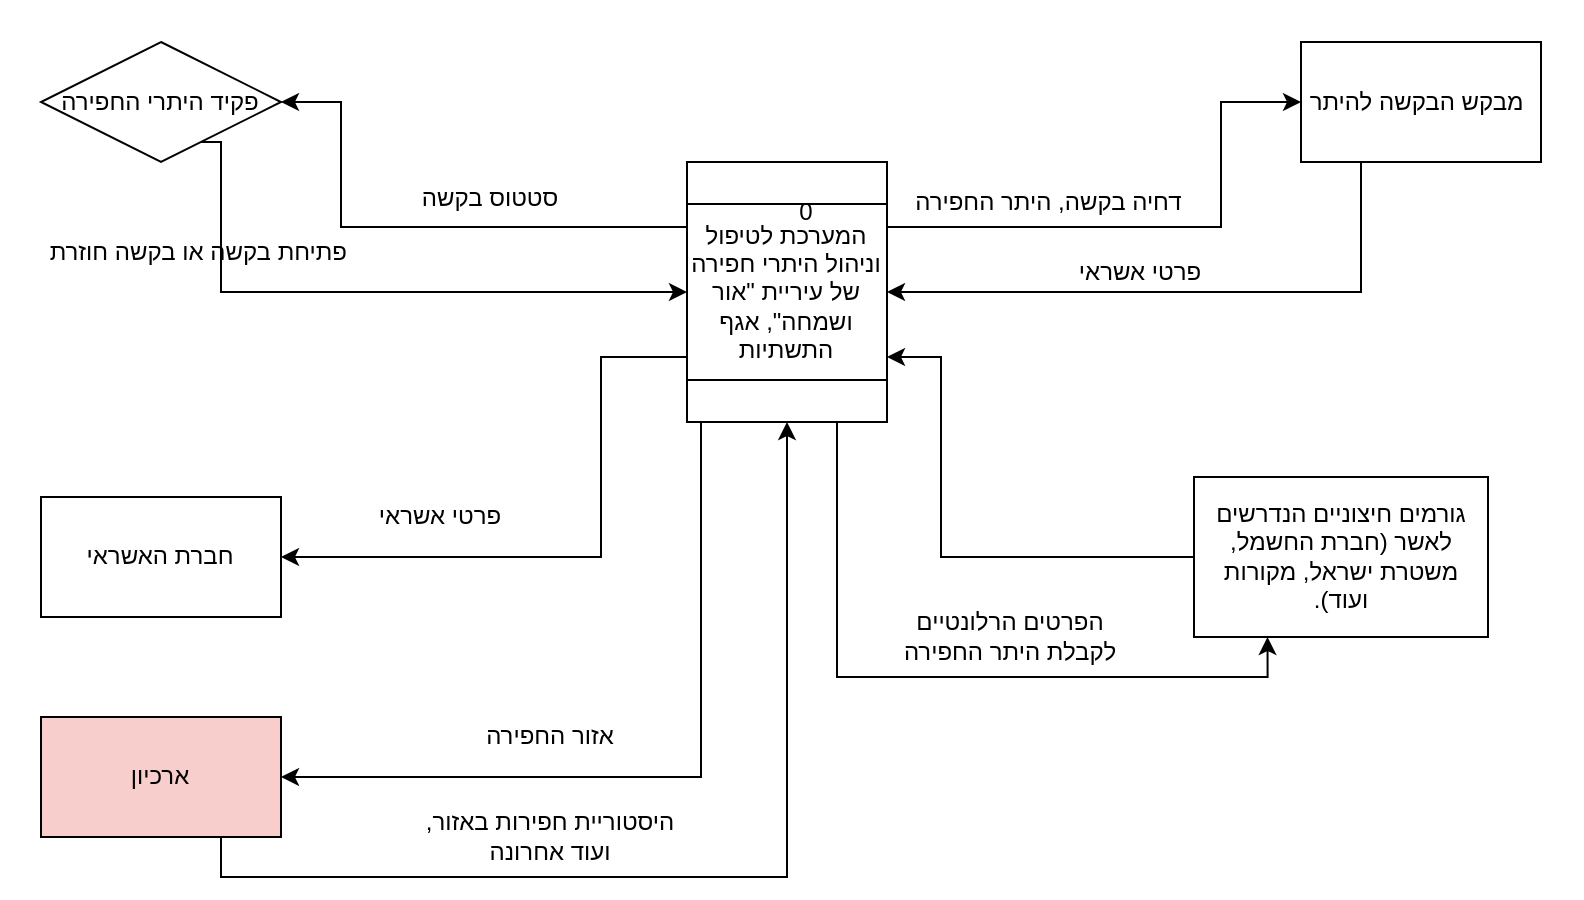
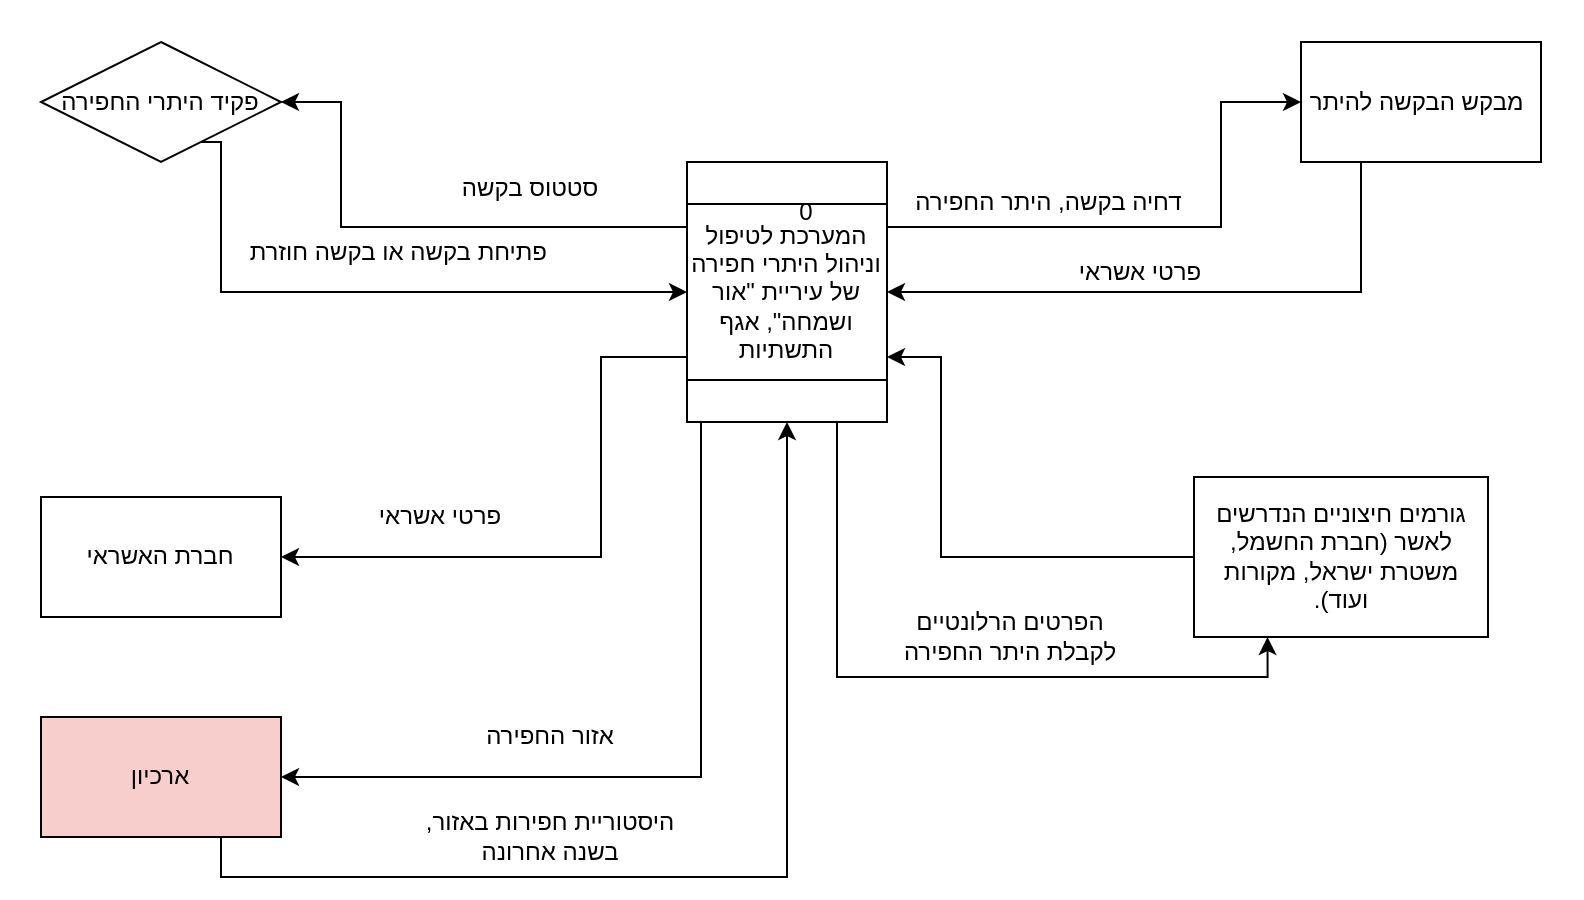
  <mxCell id="0" />
  <mxCell id="1" parent="0" />
  <mxCell id="2" value="" style="group" vertex="1" connectable="0" parent="1"><mxGeometry x="343" y="80.5" width="100" height="130" as="geometry" /></mxCell>
  <mxCell id="3" value="המערכת לטיפול וניהול היתרי חפירה של עיריית &quot;אור ושמחה&quot;,&amp;nbsp;אגף התשתיות" style="shape=process;whiteSpace=wrap;html=1;backgroundOutline=1;direction=south;size=0.159;" parent="2" vertex="1"><mxGeometry width="100" height="130" as="geometry" /></mxCell>
  <mxCell id="4" value="0" style="text;html=1;strokeColor=none;fillColor=none;align=center;verticalAlign=middle;whiteSpace=wrap;rounded=0;" parent="2" vertex="1"><mxGeometry x="40" y="15" width="40" height="20" as="geometry" /></mxCell>
  <mxCell id="5" style="edgeStyle=orthogonalEdgeStyle;rounded=0;orthogonalLoop=1;jettySize=auto;html=1;exitX=0.75;exitY=1;exitDx=0;exitDy=0;entryX=0.5;entryY=1;entryDx=0;entryDy=0;" edge="1" parent="1" source="6" target="3"><mxGeometry relative="1" as="geometry"><Array as="points"><mxPoint x="110" y="146" /></Array></mxGeometry></mxCell>
  <mxCell id="6" value="פקיד היתרי החפירה" style="rhombus;whiteSpace=wrap;html=1;" vertex="1" parent="1"><mxGeometry x="20" y="20.5" width="120" height="60" as="geometry" /></mxCell>
  <mxCell id="7" style="edgeStyle=orthogonalEdgeStyle;rounded=0;orthogonalLoop=1;jettySize=auto;html=1;exitX=0.25;exitY=1;exitDx=0;exitDy=0;entryX=0.5;entryY=0;entryDx=0;entryDy=0;" edge="1" parent="1" source="8" target="3"><mxGeometry relative="1" as="geometry" /></mxCell>
  <mxCell id="8" value="מבקש הבקשה להיתר&amp;nbsp;" style="rounded=0;whiteSpace=wrap;html=1;" vertex="1" parent="1"><mxGeometry x="650" y="20.5" width="120" height="60" as="geometry" /></mxCell>
  <mxCell id="9" style="edgeStyle=orthogonalEdgeStyle;rounded=0;orthogonalLoop=1;jettySize=auto;html=1;exitX=0;exitY=0.5;exitDx=0;exitDy=0;entryX=0.75;entryY=0;entryDx=0;entryDy=0;" edge="1" parent="1" source="10" target="3"><mxGeometry relative="1" as="geometry"><Array as="points"><mxPoint x="470" y="278" /><mxPoint x="470" y="178" /></Array></mxGeometry></mxCell>
  <mxCell id="10" value="&lt;span lang=&quot;HE&quot; dir=&quot;RTL&quot;&gt;גורמים חיצוניים הנדרשים לאשר (חברת החשמל, משטרת ישראל, מקורות ועוד).&lt;/span&gt;" style="rounded=0;whiteSpace=wrap;html=1;" vertex="1" parent="1"><mxGeometry x="596.5" y="238" width="147" height="80" as="geometry" /></mxCell>
  <mxCell id="11" value="חברת האשראי" style="rounded=0;whiteSpace=wrap;html=1;" vertex="1" parent="1"><mxGeometry x="20" y="248" width="120" height="60" as="geometry" /></mxCell>
  <mxCell id="12" value="פרטי אשראי" style="text;html=1;strokeColor=none;fillColor=none;align=center;verticalAlign=middle;whiteSpace=wrap;rounded=0;" vertex="1" parent="1"><mxGeometry x="520" y="125.5" width="100" height="20" as="geometry" /></mxCell>
  <mxCell id="13" style="edgeStyle=orthogonalEdgeStyle;rounded=0;orthogonalLoop=1;jettySize=auto;html=1;exitX=0.75;exitY=1;exitDx=0;exitDy=0;entryX=1;entryY=0.5;entryDx=0;entryDy=0;" edge="1" parent="1" source="3" target="11"><mxGeometry relative="1" as="geometry"><Array as="points"><mxPoint x="300" y="178" /><mxPoint x="300" y="278" /></Array></mxGeometry></mxCell>
  <mxCell id="14" value="פרטי אשראי" style="text;html=1;strokeColor=none;fillColor=none;align=center;verticalAlign=middle;whiteSpace=wrap;rounded=0;" vertex="1" parent="1"><mxGeometry x="170" y="248" width="100" height="20" as="geometry" /></mxCell>
- <mxCell id="15" value="&amp;nbsp;פתיחת בקשה או בקשה חוזרת" style="text;html=1;strokeColor=none;fillColor=none;align=center;verticalAlign=middle;whiteSpace=wrap;rounded=0;" vertex="1" parent="1"><mxGeometry x="20" y="116" width="155" height="20" as="geometry" /></mxCell>
+ <mxCell id="15" value="&amp;nbsp;פתיחת בקשה או בקשה חוזרת" style="text;html=1;strokeColor=none;fillColor=none;align=center;verticalAlign=middle;whiteSpace=wrap;rounded=0;" vertex="1" parent="1"><mxGeometry x="120" y="116" width="155" height="20" as="geometry" /></mxCell>
  <mxCell id="16" style="edgeStyle=orthogonalEdgeStyle;rounded=0;orthogonalLoop=1;jettySize=auto;html=1;exitX=1;exitY=0.25;exitDx=0;exitDy=0;entryX=0.25;entryY=1;entryDx=0;entryDy=0;" edge="1" parent="1" source="3" target="10"><mxGeometry relative="1" as="geometry" /></mxCell>
  <mxCell id="17" value="הפרטים הרלונטיים לקבלת היתר החפירה" style="text;html=1;strokeColor=none;fillColor=none;align=center;verticalAlign=middle;whiteSpace=wrap;rounded=0;" vertex="1" parent="1"><mxGeometry x="440" y="308" width="130" height="20" as="geometry" /></mxCell>
  <mxCell id="18" style="edgeStyle=orthogonalEdgeStyle;rounded=0;orthogonalLoop=1;jettySize=auto;html=1;exitX=0.75;exitY=1;exitDx=0;exitDy=0;entryX=1;entryY=0.5;entryDx=0;entryDy=0;" edge="1" parent="1" source="19" target="3"><mxGeometry relative="1" as="geometry" /></mxCell>
  <mxCell id="19" value="ארכיון" style="rounded=0;whiteSpace=wrap;html=1;fillColor=#f8cecc;" vertex="1" parent="1"><mxGeometry x="20" y="358" width="120" height="60" as="geometry" /></mxCell>
  <mxCell id="20" style="edgeStyle=orthogonalEdgeStyle;rounded=0;orthogonalLoop=1;jettySize=auto;html=1;exitX=1;exitY=0.75;exitDx=0;exitDy=0;entryX=1;entryY=0.5;entryDx=0;entryDy=0;" edge="1" parent="1" source="3" target="19"><mxGeometry relative="1" as="geometry"><Array as="points"><mxPoint x="350" y="210" /><mxPoint x="350" y="388" /></Array></mxGeometry></mxCell>
  <mxCell id="21" value="אזור החפירה" style="text;html=1;strokeColor=none;fillColor=none;align=center;verticalAlign=middle;whiteSpace=wrap;rounded=0;" vertex="1" parent="1"><mxGeometry x="210" y="358" width="130" height="20" as="geometry" /></mxCell>
- <mxCell id="22" value=",היסטוריית חפירות באזור ועוד אחרונה" style="text;html=1;strokeColor=none;fillColor=none;align=center;verticalAlign=middle;whiteSpace=wrap;rounded=0;" vertex="1" parent="1"><mxGeometry x="210" y="408" width="130" height="20" as="geometry" /></mxCell>
+ <mxCell id="22" value=",היסטוריית חפירות באזור בשנה אחרונה" style="text;html=1;strokeColor=none;fillColor=none;align=center;verticalAlign=middle;whiteSpace=wrap;rounded=0;" vertex="1" parent="1"><mxGeometry x="210" y="408" width="130" height="20" as="geometry" /></mxCell>
  <mxCell id="23" style="edgeStyle=orthogonalEdgeStyle;rounded=0;orthogonalLoop=1;jettySize=auto;html=1;exitX=0.25;exitY=0;exitDx=0;exitDy=0;entryX=0;entryY=0.5;entryDx=0;entryDy=0;" edge="1" parent="1" source="3" target="8"><mxGeometry relative="1" as="geometry"><Array as="points"><mxPoint x="610" y="113" /><mxPoint x="610" y="50" /></Array></mxGeometry></mxCell>
  <mxCell id="24" value="&amp;nbsp;דחיה בקשה, היתר החפירה" style="text;html=1;strokeColor=none;fillColor=none;align=center;verticalAlign=middle;whiteSpace=wrap;rounded=0;" vertex="1" parent="1"><mxGeometry x="450" y="89" width="145" height="23" as="geometry" /></mxCell>
  <mxCell id="25" style="edgeStyle=orthogonalEdgeStyle;rounded=0;orthogonalLoop=1;jettySize=auto;html=1;exitX=0.25;exitY=1;exitDx=0;exitDy=0;entryX=1;entryY=0.5;entryDx=0;entryDy=0;" edge="1" parent="1" source="3" target="6"><mxGeometry relative="1" as="geometry"><Array as="points"><mxPoint x="170" y="113" /><mxPoint x="170" y="50" /></Array></mxGeometry></mxCell>
- <mxCell id="26" value="סטטוס בקשה" style="text;html=1;strokeColor=none;fillColor=none;align=center;verticalAlign=middle;whiteSpace=wrap;rounded=0;" vertex="1" parent="1"><mxGeometry x="180" y="89" width="130" height="20" as="geometry" /></mxCell>
+ <mxCell id="26" value="סטטוס בקשה" style="text;html=1;strokeColor=none;fillColor=none;align=center;verticalAlign=middle;whiteSpace=wrap;rounded=0;" vertex="1" parent="1"><mxGeometry x="200" y="84" width="130" height="20" as="geometry" /></mxCell>
